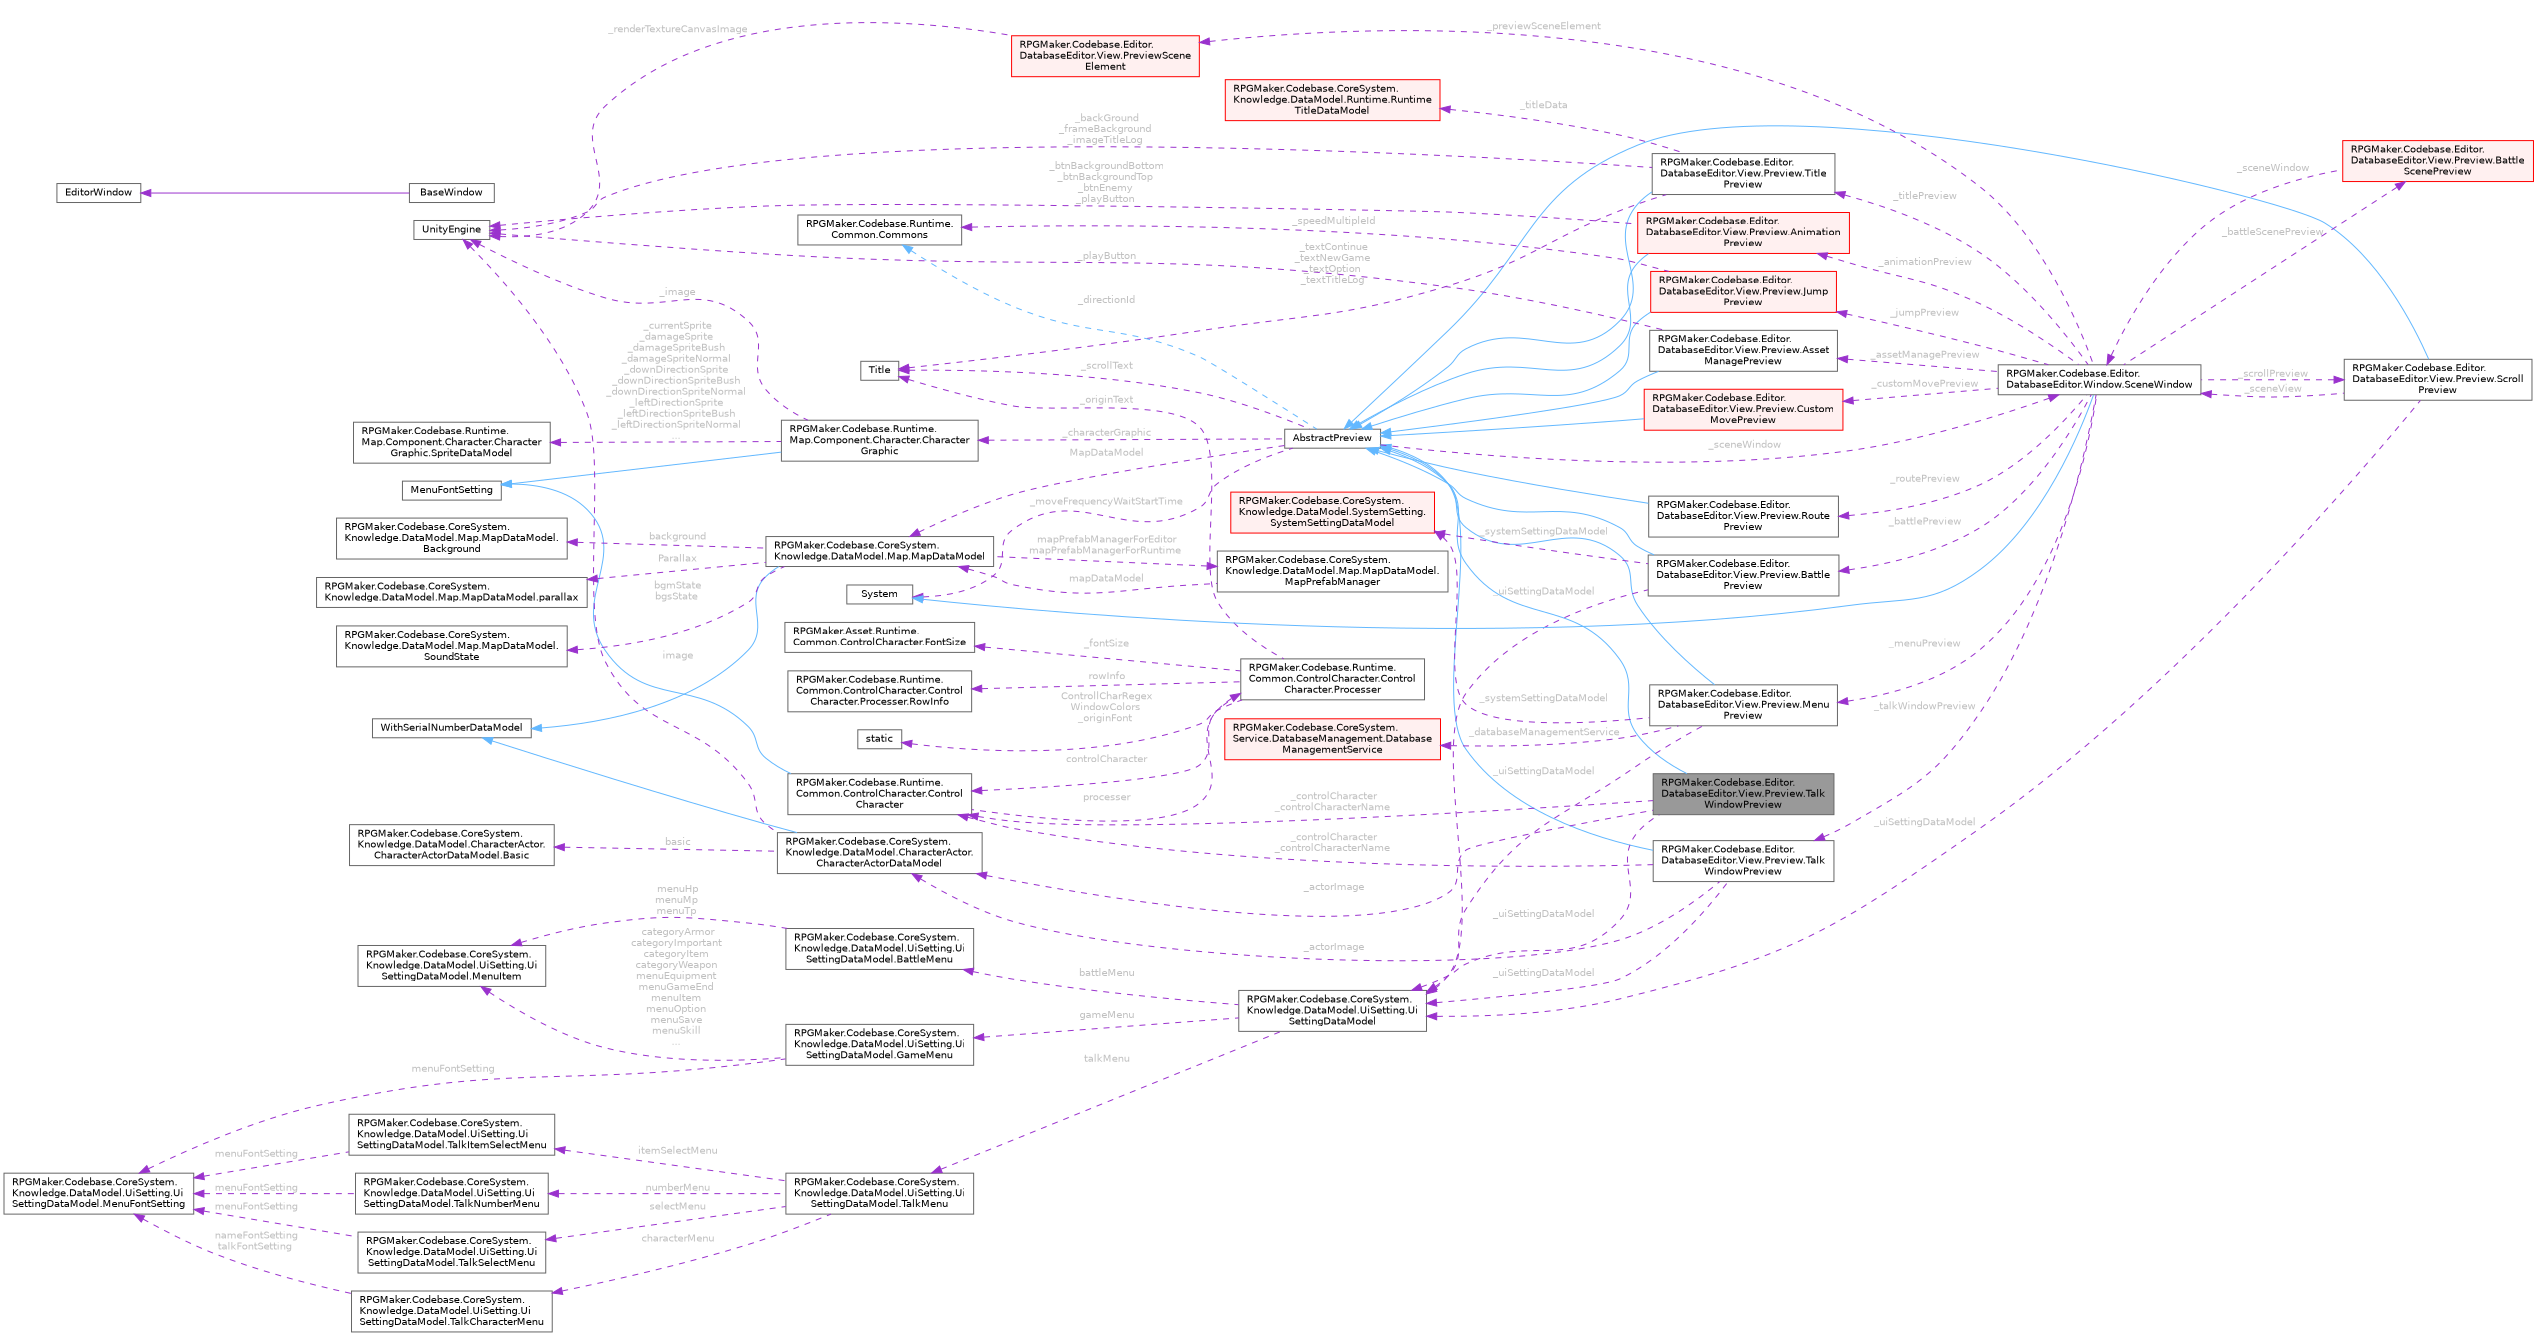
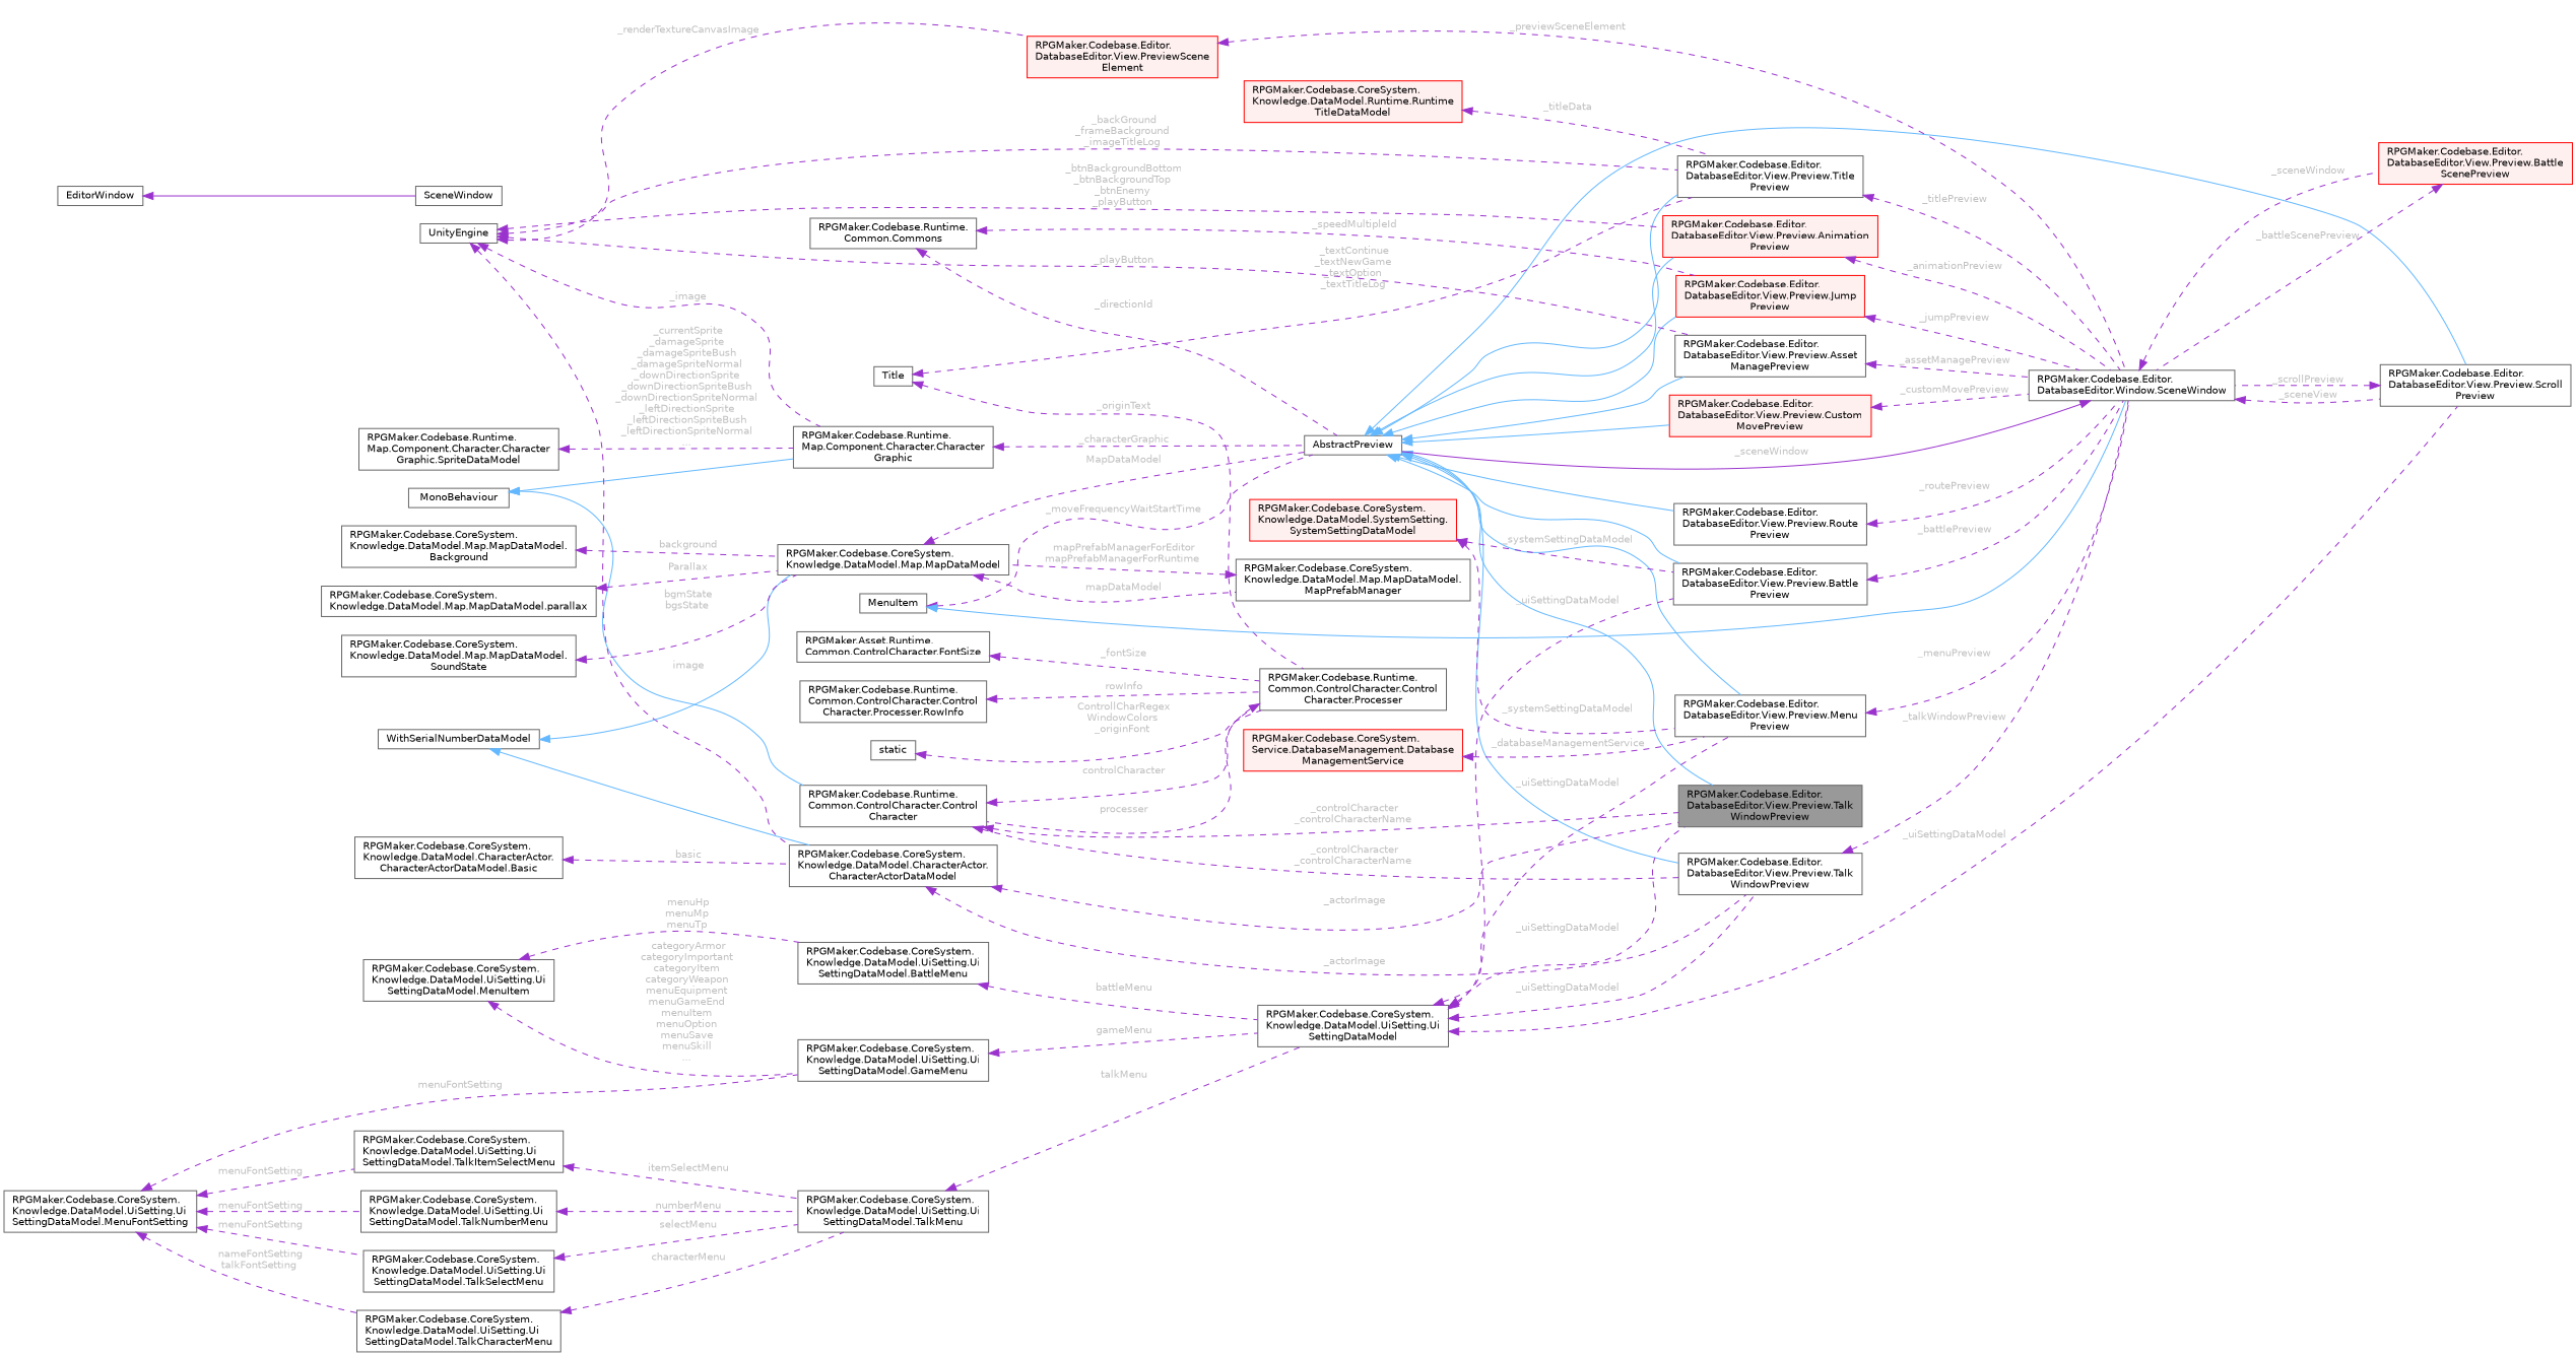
  digraph {
    rankdir=LR
    node [color=gray40 fillcolor=white fontname=Helvetica fontsize=10 shape=box style=filled]
    edge [color=darkorchid3 dir=back fontname=Helvetica fontsize=10 labelfontname=Helvetica labelfontsize=10 style=dashed fontcolor=grey]
    n1 [fillcolor=grey60 fontcolor=black height=0.2 label="RPGMaker.Codebase.Editor.\lDatabaseEditor.View.Preview.Talk\lWindowPreview" width=0.4]
    n2 [height=0.2 label=AbstractPreview width=0.4]
    n3 [height=0.2 label="RPGMaker.Codebase.Editor.\lDatabaseEditor.View.Preview.Title\lPreview" width=0.4]
    n4 [height=0.2 label="RPGMaker.Codebase.Editor.\lDatabaseEditor.View.Preview.Asset\lManagePreview" width=0.4]
    n5 [height=0.2 label="RPGMaker.Codebase.Editor.\lDatabaseEditor.View.Preview.Menu\lPreview" width=0.4]
    n6 [height=0.2 label="RPGMaker.Codebase.Editor.\lDatabaseEditor.View.Preview.Battle\lPreview" width=0.4]
    n7 [height=0.2 label="RPGMaker.Codebase.Editor.\lDatabaseEditor.View.Preview.Talk\lWindowPreview" width=0.4]
    n8 [height=0.2 label="RPGMaker.Codebase.Editor.\lDatabaseEditor.View.Preview.Scroll\lPreview" width=0.4]
    n9 [color=red fillcolor="#FFF0F0" height=0.2 label="RPGMaker.Codebase.Editor.\lDatabaseEditor.View.Preview.Jump\lPreview" width=0.4]
    n10 [height=0.2 label="RPGMaker.Codebase.Editor.\lDatabaseEditor.View.Preview.Route\lPreview" width=0.4]
    n11 [color=red fillcolor="#FFF0F0" height=0.2 label="RPGMaker.Codebase.Editor.\lDatabaseEditor.View.Preview.Animation\lPreview" width=0.4]
    n12 [color=red fillcolor="#FFF0F0" height=0.2 label="RPGMaker.Codebase.Editor.\lDatabaseEditor.View.Preview.Custom\lMovePreview" width=0.4]
    n13 [height=0.2 label="RPGMaker.Codebase.Editor.\lDatabaseEditor.Window.SceneWindow" width=0.4]
    n14 [height=0.2 label="RPGMaker.Codebase.Runtime.\lMap.Component.Character.Character\lGraphic" width=0.4]
-   n15 [height=0.2 label=MenuFontSetting width=0.4]
+   n15 [height=0.2 label=MonoBehaviour width=0.4]
    n16 [height=0.2 label="RPGMaker.Codebase.Runtime.\lCommon.ControlCharacter.Control\lCharacter" width=0.4]
    n17 [height=0.2 label="RPGMaker.Codebase.Runtime.\lCommon.ControlCharacter.Control\lCharacter.Processer" width=0.4]
    n18 [height=0.2 label="RPGMaker.Codebase.Runtime.\lMap.Component.Character.Character\lGraphic.SpriteDataModel" width=0.4]
    n19 [height=0.2 label=UnityEngine width=0.4]
    n20 [height=0.2 label="RPGMaker.Codebase.CoreSystem.\lKnowledge.DataModel.CharacterActor.\lCharacterActorDataModel" width=0.4]
    n21 [color=red fillcolor="#FFF0F0" height=0.2 label="RPGMaker.Codebase.Editor.\lDatabaseEditor.View.PreviewScene\lElement" width=0.4]
    n22 [color=red fillcolor="#FFF0F0" height=0.2 label="RPGMaker.Codebase.Editor.\lDatabaseEditor.View.Preview.Battle\lScenePreview" width=0.4]
-   n23 [height=0.2 label=BaseWindow width=0.4]
+   n23 [height=0.2 label=SceneWindow width=0.4]
    n24 [height=0.2 label=EditorWindow width=0.4]
    n25 [height=0.2 label=Title width=0.4]
    n26 [color=red fillcolor="#FFF0F0" height=0.2 label="RPGMaker.Codebase.CoreSystem.\lKnowledge.DataModel.Runtime.Runtime\lTitleDataModel" width=0.4]
    n27 [color=red fillcolor="#FFF0F0" height=0.2 label="RPGMaker.Codebase.CoreSystem.\lService.DatabaseManagement.Database\lManagementService" width=0.4]
    n28 [color=red fillcolor="#FFF0F0" height=0.2 label="RPGMaker.Codebase.CoreSystem.\lKnowledge.DataModel.SystemSetting.\lSystemSettingDataModel" width=0.4]
    n29 [height=0.2 label="RPGMaker.Codebase.CoreSystem.\lKnowledge.DataModel.UiSetting.Ui\lSettingDataModel" width=0.4]
    n30 [height=0.2 label="RPGMaker.Codebase.CoreSystem.\lKnowledge.DataModel.UiSetting.Ui\lSettingDataModel.BattleMenu" width=0.4]
    n31 [height=0.2 label="RPGMaker.Codebase.CoreSystem.\lKnowledge.DataModel.UiSetting.Ui\lSettingDataModel.MenuItem" width=0.4]
    n32 [height=0.2 label="RPGMaker.Codebase.CoreSystem.\lKnowledge.DataModel.UiSetting.Ui\lSettingDataModel.GameMenu" width=0.4]
    n33 [height=0.2 label="RPGMaker.Codebase.CoreSystem.\lKnowledge.DataModel.UiSetting.Ui\lSettingDataModel.MenuFontSetting" width=0.4]
    n34 [height=0.2 label="RPGMaker.Codebase.CoreSystem.\lKnowledge.DataModel.UiSetting.Ui\lSettingDataModel.TalkCharacterMenu" width=0.4]
    n35 [height=0.2 label="RPGMaker.Codebase.CoreSystem.\lKnowledge.DataModel.UiSetting.Ui\lSettingDataModel.TalkItemSelectMenu" width=0.4]
    n36 [height=0.2 label="RPGMaker.Codebase.CoreSystem.\lKnowledge.DataModel.UiSetting.Ui\lSettingDataModel.TalkNumberMenu" width=0.4]
    n37 [height=0.2 label="RPGMaker.Codebase.CoreSystem.\lKnowledge.DataModel.UiSetting.Ui\lSettingDataModel.TalkSelectMenu" width=0.4]
    n38 [height=0.2 label="RPGMaker.Codebase.CoreSystem.\lKnowledge.DataModel.UiSetting.Ui\lSettingDataModel.TalkMenu" width=0.4]
    n39 [height=0.2 label=WithSerialNumberDataModel width=0.4]
    n40 [height=0.2 label="RPGMaker.Codebase.CoreSystem.\lKnowledge.DataModel.Map.MapDataModel" width=0.4]
    n41 [height=0.2 label="RPGMaker.Codebase.CoreSystem.\lKnowledge.DataModel.Map.MapDataModel.\lMapPrefabManager" width=0.4]
    n42 [height=0.2 label="RPGMaker.Codebase.CoreSystem.\lKnowledge.DataModel.CharacterActor.\lCharacterActorDataModel.Basic" width=0.4]
    n43 [height=0.2 label=static width=0.4]
    n44 [height=0.2 label="RPGMaker.Asset.Runtime.\lCommon.ControlCharacter.FontSize" width=0.4]
    n45 [height=0.2 label="RPGMaker.Codebase.Runtime.\lCommon.ControlCharacter.Control\lCharacter.Processer.RowInfo" width=0.4]
    n46 [height=0.2 label="RPGMaker.Codebase.Runtime.\lCommon.Commons" width=0.4]
-   n47 [height=0.2 label=System width=0.4]
+   n47 [height=0.2 label=MenuItem width=0.4]
    n48 [height=0.2 label="RPGMaker.Codebase.CoreSystem.\lKnowledge.DataModel.Map.MapDataModel.\lBackground" width=0.4]
    n49 [height=0.2 label="RPGMaker.Codebase.CoreSystem.\lKnowledge.DataModel.Map.MapDataModel.parallax" width=0.4]
    n50 [height=0.2 label="RPGMaker.Codebase.CoreSystem.\lKnowledge.DataModel.Map.MapDataModel.\lSoundState" width=0.4]
    n2 -> n1 [color=steelblue1 style=solid fontcolor=""]
    n2 -> n3 [color=steelblue1 style=solid fontcolor=""]
    n2 -> n4 [color=steelblue1 style=solid fontcolor=""]
    n2 -> n5 [color=steelblue1 style=solid fontcolor=""]
    n2 -> n6 [color=steelblue1 style=solid fontcolor=""]
    n2 -> n7 [color=steelblue1 style=solid fontcolor=""]
    n2 -> n8 [color=steelblue1 style=solid fontcolor=""]
    n2 -> n9 [color=steelblue1 style=solid fontcolor=""]
    n2 -> n10 [color=steelblue1 style=solid fontcolor=""]
    n2 -> n11 [color=steelblue1 style=solid fontcolor=""]
    n2 -> n12 [color=steelblue1 style=solid fontcolor=""]
    n3 -> n13 [label=" _titlePreview"]
    n4 -> n13 [label=" _assetManagePreview"]
    n5 -> n13 [label=" _menuPreview"]
    n6 -> n13 [label=" _battlePreview"]
    n7 -> n13 [label=" _talkWindowPreview"]
    n8 -> n13 [label=" _scrollPreview"]
    n9 -> n13 [label=" _jumpPreview"]
    n10 -> n13 [label=" _routePreview"]
    n11 -> n13 [label=" _animationPreview"]
    n12 -> n13 [label=" _customMovePreview"]
-   n13 -> n2 [label=" _sceneWindow"]
+   n13 -> n2 [label=" _sceneWindow" style=solid]
    n13 -> n8 [label=" _sceneView"]
    n13 -> n22 [label=" _sceneWindow"]
    n14 -> n2 [label=" _characterGraphic"]
    n15 -> n14 [color=steelblue1 style=solid fontcolor=""]
    n15 -> n16 [color=steelblue1 style=solid fontcolor=""]
    n16 -> n1 [label=" _controlCharacter\n_controlCharacterName"]
    n16 -> n7 [label=" _controlCharacter\n_controlCharacterName"]
    n16 -> n17 [label=" controlCharacter"]
    n17 -> n16 [label=" processer"]
    n18 -> n14 [label=" _currentSprite\n_damageSprite\n_damageSpriteBush\n_damageSpriteNormal\n_downDirectionSprite\n_downDirectionSpriteBush\n_downDirectionSpriteNormal\n_leftDirectionSprite\n_leftDirectionSpriteBush\n_leftDirectionSpriteNormal\n..."]
    n19 -> n3 [label=" _backGround\n_frameBackground\n_imageTitleLog"]
    n19 -> n4 [label=" _playButton"]
    n19 -> n11 [label=" _btnBackgroundBottom\n_btnBackgroundTop\n_btnEnemy\n_playButton"]
    n19 -> n14 [label=" _image"]
    n19 -> n20 [label=" image"]
    n19 -> n21 [label=" _renderTextureCanvasImage"]
    n20 -> n1 [label=" _actorImage"]
    n20 -> n7 [label=" _actorImage"]
    n21 -> n13 [label=" _previewSceneElement"]
    n22 -> n13 [label=" _battleScenePreview"]
    n24 -> n23 [style=solid fontcolor=""]
-   n25 -> n2 [label=" _scrollText"]
    n25 -> n3 [label=" _textContinue\n_textNewGame\n_textOption\n_textTitleLog"]
    n25 -> n17 [label=" _originText"]
    n26 -> n3 [label=" _titleData"]
    n27 -> n5 [label=" _databaseManagementService"]
    n28 -> n5 [label=" _systemSettingDataModel"]
    n28 -> n6 [label=" _systemSettingDataModel"]
    n29 -> n1 [label=" _uiSettingDataModel"]
    n29 -> n5 [label=" _uiSettingDataModel"]
    n29 -> n6 [label=" _uiSettingDataModel"]
    n29 -> n7 [label=" _uiSettingDataModel"]
    n29 -> n8 [label=" _uiSettingDataModel"]
    n30 -> n29 [label=" battleMenu"]
    n31 -> n30 [label=" menuHp\nmenuMp\nmenuTp"]
    n31 -> n32 [label=" categoryArmor\ncategoryImportant\ncategoryItem\ncategoryWeapon\nmenuEquipment\nmenuGameEnd\nmenuItem\nmenuOption\nmenuSave\nmenuSkill\n..."]
    n32 -> n29 [label=" gameMenu"]
    n33 -> n32 [label=" menuFontSetting"]
    n33 -> n34 [label=" nameFontSetting\ntalkFontSetting"]
    n33 -> n35 [label=" menuFontSetting"]
    n33 -> n36 [label=" menuFontSetting"]
    n33 -> n37 [label=" menuFontSetting"]
    n34 -> n38 [label=" characterMenu"]
    n35 -> n38 [label=" itemSelectMenu"]
    n36 -> n38 [label=" numberMenu"]
    n37 -> n38 [label=" selectMenu"]
    n38 -> n29 [label=" talkMenu"]
    n39 -> n20 [color=steelblue1 style=solid fontcolor=""]
    n39 -> n40 [color=steelblue1 style=solid fontcolor=""]
    n40 -> n2 [label=" MapDataModel"]
    n40 -> n41 [label=" mapDataModel"]
    n41 -> n40 [label=" mapPrefabManagerForEditor\nmapPrefabManagerForRuntime"]
    n42 -> n20 [label=" basic"]
    n43 -> n17 [label=" ControllCharRegex\nWindowColors\n_originFont"]
    n44 -> n17 [label=" _fontSize"]
    n45 -> n17 [label=" rowInfo"]
-   n46 -> n2 [color=steelblue1 label=" _directionId"]
+   n46 -> n2 [label=" _directionId"]
    n46 -> n9 [label=" _speedMultipleId"]
    n47 -> n2 [label=" _moveFrequencyWaitStartTime"]
    n47 -> n13 [color=steelblue1 style=solid fontcolor=""]
    n48 -> n40 [label=" background"]
    n49 -> n40 [label=" Parallax"]
    n50 -> n40 [label=" bgmState\nbgsState"]
  }
